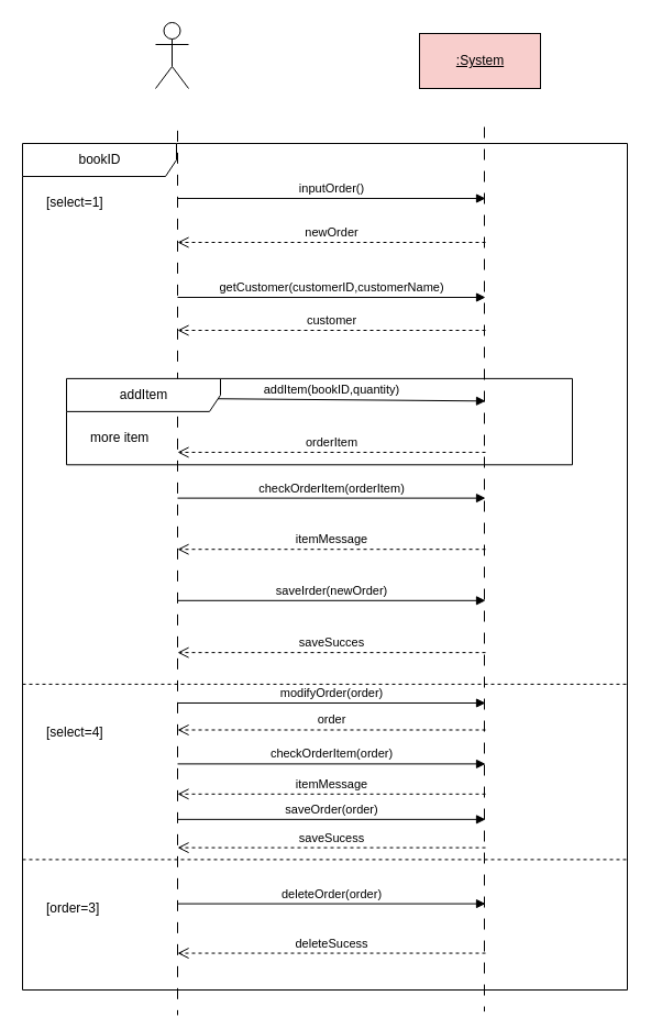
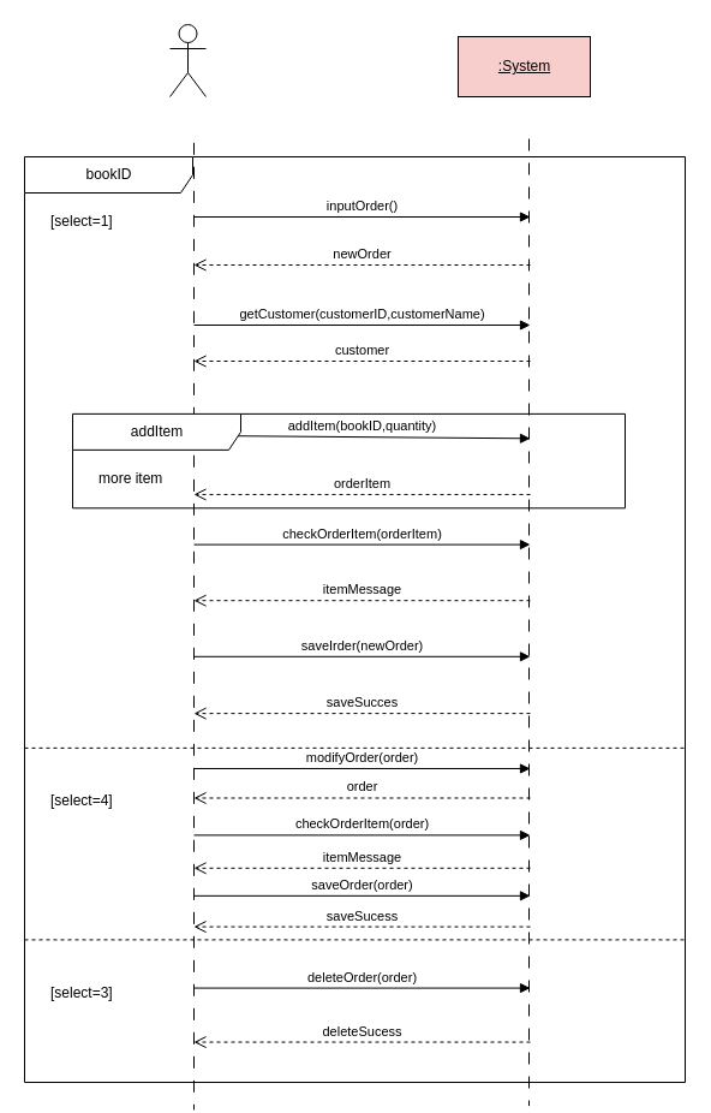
  <mxCell id="0" />
  <mxCell id="1" parent="0" />
  <mxCell id="2" value="bookID" style="shape=umlFrame;tabWidth=110;tabHeight=30;tabPosition=left;html=1;boundedLbl=1;labelInHeader=1;width=140;height=30;" parent="1" vertex="1"><mxGeometry x="20" y="130" width="550" height="770" as="geometry" /></mxCell>
  <mxCell id="3" value="[select=1]" style="text" parent="2" vertex="1"><mxGeometry width="100" height="20" relative="1" as="geometry"><mxPoint x="20" y="40" as="offset" /></mxGeometry></mxCell>
  <mxCell id="4" value="[select=4]" style="line;strokeWidth=1;dashed=1;labelPosition=center;verticalLabelPosition=bottom;align=left;verticalAlign=top;spacingLeft=20;spacingTop=15;" parent="2" vertex="1"><mxGeometry y="476.494" width="550" height="30.8" as="geometry" /></mxCell>
- <mxCell id="5" value="[order=3]" style="line;strokeWidth=1;dashed=1;labelPosition=center;verticalLabelPosition=bottom;align=left;verticalAlign=top;spacingLeft=20;spacingTop=15;" parent="2" vertex="1"><mxGeometry y="636.02" width="550" height="30.8" as="geometry" /></mxCell>
+ <mxCell id="5" value="[select=3]" style="line;strokeWidth=1;dashed=1;labelPosition=center;verticalLabelPosition=bottom;align=left;verticalAlign=top;spacingLeft=20;spacingTop=15;" parent="2" vertex="1"><mxGeometry y="636.02" width="550" height="30.8" as="geometry" /></mxCell>
  <mxCell id="6" value="" style="endArrow=none;startArrow=none;endFill=0;startFill=0;endSize=8;html=1;verticalAlign=bottom;dashed=1;labelBackgroundColor=none;dashPattern=10 10;" parent="2" edge="1"><mxGeometry width="160" relative="1" as="geometry"><mxPoint x="141" y="-11.649" as="sourcePoint" /><mxPoint x="141" y="792.942" as="targetPoint" /></mxGeometry></mxCell>
  <mxCell id="7" value="" style="endArrow=none;startArrow=none;endFill=0;startFill=0;endSize=8;html=1;verticalAlign=bottom;dashed=1;labelBackgroundColor=none;dashPattern=10 10;" parent="2" edge="1"><mxGeometry width="160" relative="1" as="geometry"><mxPoint x="420" y="-14.969" as="sourcePoint" /><mxPoint x="420" y="789.622" as="targetPoint" /></mxGeometry></mxCell>
  <mxCell id="8" value="inputOrder()" style="html=1;verticalAlign=bottom;endArrow=block;" parent="2" edge="1"><mxGeometry width="80" relative="1" as="geometry"><mxPoint x="141" y="50.001" as="sourcePoint" /><mxPoint x="421" y="50.001" as="targetPoint" /></mxGeometry></mxCell>
  <mxCell id="9" value="newOrder" style="html=1;verticalAlign=bottom;endArrow=open;dashed=1;endSize=8;" parent="2" edge="1"><mxGeometry relative="1" as="geometry"><mxPoint x="421" y="90.004" as="sourcePoint" /><mxPoint x="141" y="90.004" as="targetPoint" /></mxGeometry></mxCell>
  <mxCell id="10" value="getCustomer(customerID,customerName)" style="html=1;verticalAlign=bottom;endArrow=block;" parent="2" edge="1"><mxGeometry width="80" relative="1" as="geometry"><mxPoint x="141" y="140.005" as="sourcePoint" /><mxPoint x="421" y="140.005" as="targetPoint" /></mxGeometry></mxCell>
  <mxCell id="11" value="customer" style="html=1;verticalAlign=bottom;endArrow=open;dashed=1;endSize=8;" parent="2" edge="1"><mxGeometry relative="1" as="geometry"><mxPoint x="421" y="170.0" as="sourcePoint" /><mxPoint x="141" y="170.0" as="targetPoint" /></mxGeometry></mxCell>
  <mxCell id="12" value="addItem(bookID,quantity)" style="html=1;verticalAlign=bottom;endArrow=block;startArrow=none;exitX=0.222;exitY=0.23;exitDx=0;exitDy=0;exitPerimeter=0;" parent="2" source="26" edge="1"><mxGeometry width="80" relative="1" as="geometry"><mxPoint x="141" y="234.355" as="sourcePoint" /><mxPoint x="421" y="234.355" as="targetPoint" /></mxGeometry></mxCell>
  <mxCell id="13" value="orderItem" style="html=1;verticalAlign=bottom;endArrow=open;dashed=1;endSize=8;" parent="2" edge="1"><mxGeometry relative="1" as="geometry"><mxPoint x="421" y="280.951" as="sourcePoint" /><mxPoint x="141" y="280.951" as="targetPoint" /></mxGeometry></mxCell>
  <mxCell id="14" value="checkOrderItem(orderItem)" style="html=1;verticalAlign=bottom;endArrow=block;" parent="2" edge="1"><mxGeometry width="80" relative="1" as="geometry"><mxPoint x="141" y="322.608" as="sourcePoint" /><mxPoint x="421" y="322.608" as="targetPoint" /></mxGeometry></mxCell>
  <mxCell id="15" value="itemMessage" style="html=1;verticalAlign=bottom;endArrow=open;dashed=1;endSize=8;" parent="2" edge="1"><mxGeometry relative="1" as="geometry"><mxPoint x="421" y="369.204" as="sourcePoint" /><mxPoint x="141" y="369.204" as="targetPoint" /></mxGeometry></mxCell>
  <mxCell id="16" value="saveIrder(newOrder)" style="html=1;verticalAlign=bottom;endArrow=block;" parent="2" edge="1"><mxGeometry width="80" relative="1" as="geometry"><mxPoint x="141" y="415.8" as="sourcePoint" /><mxPoint x="421" y="415.8" as="targetPoint" /></mxGeometry></mxCell>
  <mxCell id="17" value="saveSucces" style="html=1;verticalAlign=bottom;endArrow=open;dashed=1;endSize=8;" parent="2" edge="1"><mxGeometry relative="1" as="geometry"><mxPoint x="421" y="463.109" as="sourcePoint" /><mxPoint x="141" y="463.109" as="targetPoint" /></mxGeometry></mxCell>
  <mxCell id="18" value="modifyOrder(order)" style="html=1;verticalAlign=bottom;endArrow=block;" parent="2" edge="1"><mxGeometry width="80" relative="1" as="geometry"><mxPoint x="141" y="508.992" as="sourcePoint" /><mxPoint x="421" y="508.992" as="targetPoint" /></mxGeometry></mxCell>
  <mxCell id="19" value="order" style="html=1;verticalAlign=bottom;endArrow=open;dashed=1;endSize=8;" parent="2" edge="1"><mxGeometry relative="1" as="geometry"><mxPoint x="421" y="533.486" as="sourcePoint" /><mxPoint x="141" y="533.486" as="targetPoint" /></mxGeometry></mxCell>
  <mxCell id="20" value="checkOrderItem(order)" style="html=1;verticalAlign=bottom;endArrow=block;" parent="2" edge="1"><mxGeometry width="80" relative="1" as="geometry"><mxPoint x="141" y="564.397" as="sourcePoint" /><mxPoint x="421" y="564.397" as="targetPoint" /></mxGeometry></mxCell>
  <mxCell id="21" value="itemMessage" style="html=1;verticalAlign=bottom;endArrow=open;dashed=1;endSize=8;" parent="2" edge="1"><mxGeometry relative="1" as="geometry"><mxPoint x="421" y="591.813" as="sourcePoint" /><mxPoint x="141" y="591.813" as="targetPoint" /></mxGeometry></mxCell>
  <mxCell id="22" value="saveOrder(order)" style="html=1;verticalAlign=bottom;endArrow=block;" parent="2" edge="1"><mxGeometry width="80" relative="1" as="geometry"><mxPoint x="141" y="614.848" as="sourcePoint" /><mxPoint x="421" y="614.848" as="targetPoint" /></mxGeometry></mxCell>
  <mxCell id="23" value="saveSucess" style="html=1;verticalAlign=bottom;endArrow=open;dashed=1;endSize=8;" parent="2" edge="1"><mxGeometry relative="1" as="geometry"><mxPoint x="421" y="640.576" as="sourcePoint" /><mxPoint x="141" y="640.576" as="targetPoint" /></mxGeometry></mxCell>
  <mxCell id="24" value="deleteOrder(order)" style="html=1;verticalAlign=bottom;endArrow=block;" parent="2" edge="1"><mxGeometry width="80" relative="1" as="geometry"><mxPoint x="141" y="691.577" as="sourcePoint" /><mxPoint x="421" y="691.577" as="targetPoint" /></mxGeometry></mxCell>
  <mxCell id="25" value="deleteSucess" style="html=1;verticalAlign=bottom;endArrow=open;dashed=1;endSize=8;" parent="2" edge="1"><mxGeometry relative="1" as="geometry"><mxPoint x="421" y="736.555" as="sourcePoint" /><mxPoint x="141" y="736.555" as="targetPoint" /></mxGeometry></mxCell>
  <mxCell id="26" value="addItem" style="shape=umlFrame;tabWidth=110;tabHeight=30;tabPosition=left;html=1;boundedLbl=1;labelInHeader=1;width=140;height=30;" parent="2" vertex="1"><mxGeometry x="40" y="213.889" width="460" height="78.426" as="geometry" /></mxCell>
  <mxCell id="27" value="more item" style="text" parent="26" vertex="1"><mxGeometry width="100" height="20" relative="1" as="geometry"><mxPoint x="20" y="40" as="offset" /></mxGeometry></mxCell>
  <mxCell id="28" value="" style="shape=umlActor;verticalLabelPosition=bottom;verticalAlign=top;html=1;" parent="1" vertex="1"><mxGeometry x="141" y="20" width="30" height="60" as="geometry" /></mxCell>
  <mxCell id="29" value="&lt;u&gt;:System&lt;/u&gt;" style="html=1;fillColor=#f8cecc;" parent="1" vertex="1"><mxGeometry x="381" y="30" width="110" height="50" as="geometry" /></mxCell>
